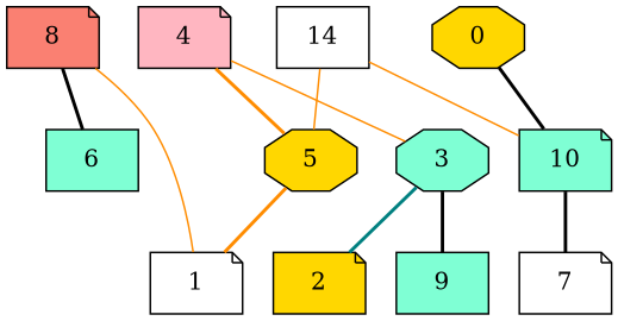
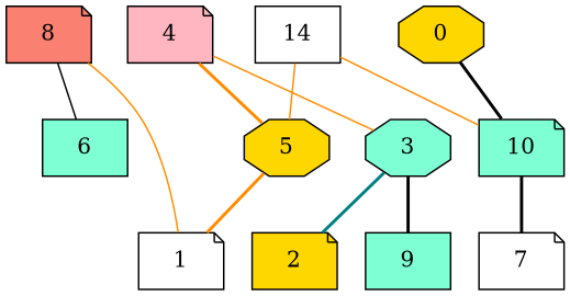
  strict graph {
    node [fillcolor=aquamarine shape=note style=filled weight=0]
    edge [color=darkorange style=bold weight=0]
    8 [fillcolor=salmon]
    6 [shape=box]
    1 [fillcolor=white]
    4 [fillcolor=lightpink]
    3 [shape=octagon]
    5 [fillcolor=gold shape=octagon]
    2 [fillcolor=gold]
    9 [shape=box]
    n9 [fillcolor=white label=14 shape=box]
    10
    7 [fillcolor=white]
    0 [fillcolor=gold shape=octagon]
-   8 -- 6 [color=black]
+   8 -- 6 [color=black style=solid]
    8 -- 1 [style=solid]
    4 -- 3 [style=solid]
    4 -- 5
    3 -- 2 [color=teal]
    3 -- 9 [color=black]
    5 -- 1
    n9 -- 5 [style=solid]
    n9 -- 10 [style=solid]
    10 -- 7 [color=black]
    0 -- 10 [color=black]
  }
